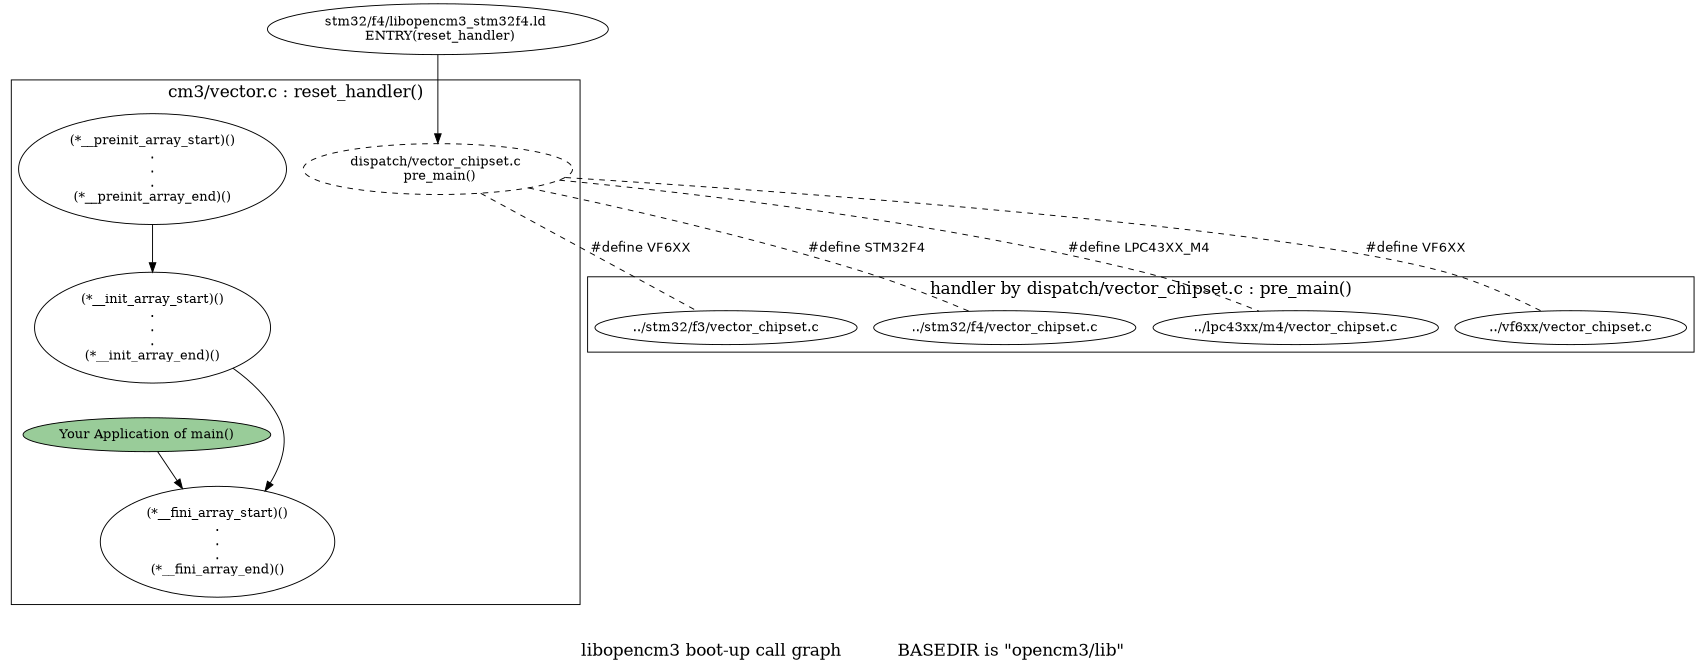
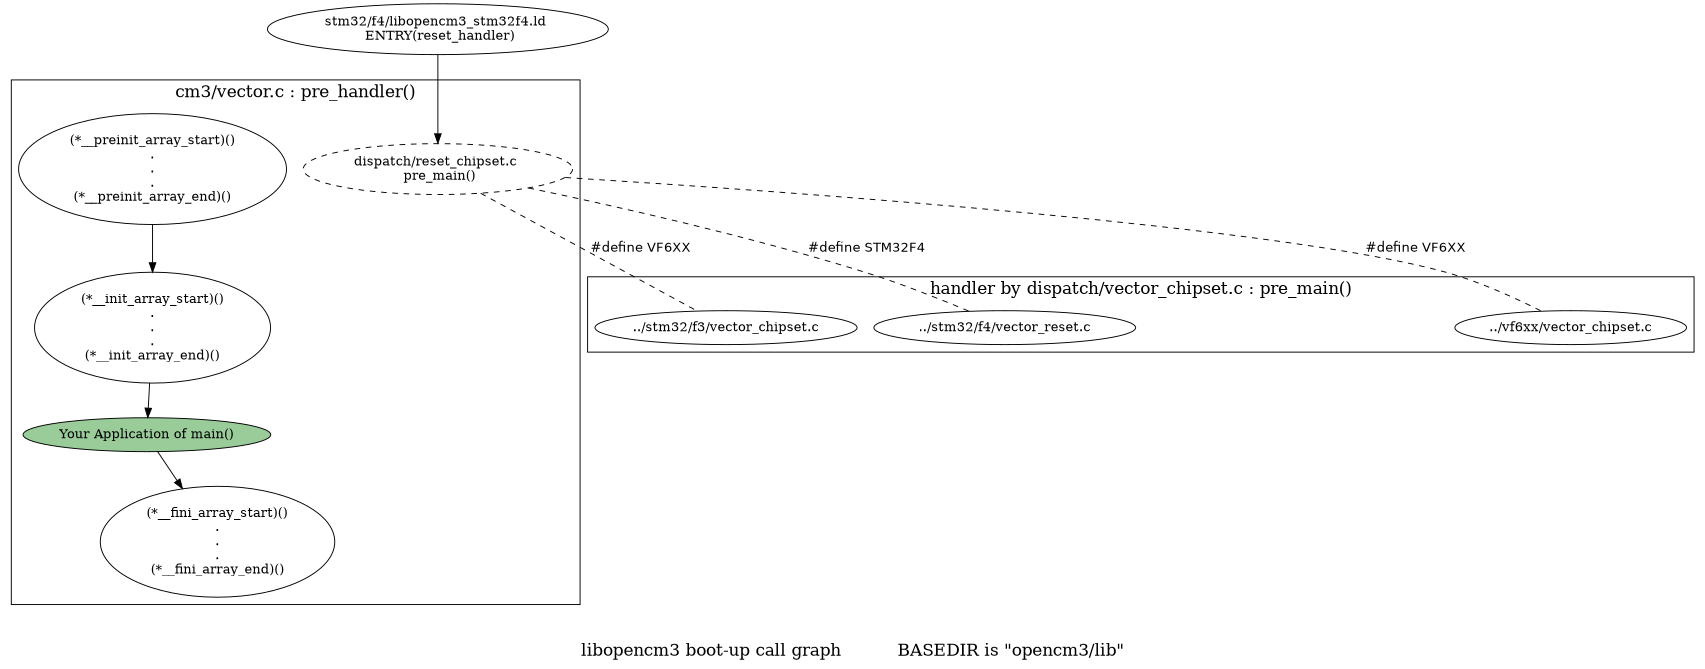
  digraph {
    compound=true
    fontsize=18
    label="libopencm3 boot-up call graph		BASEDIR is \"opencm3/lib\""
-   n1 [label="dispatch/vector_chipset.c \n pre_main()" style=dashed]
+   n1 [label="dispatch/reset_chipset.c \n pre_main()" style=dashed]
    " (*__preinit_array_start)() \n.\n.\n.\n (*__preinit_array_end)() "
    n3 [fillcolor="#99cc99" label="Your Application of main()" style=filled]
    " (*__fini_array_start)() \n.\n.\n.\n (*__fini_array_end)() "
    " (*__init_array_start)() \n.\n.\n.\n (*__init_array_end)() "
    "../stm32/f3/vector_chipset.c"
-   "../stm32/f4/vector_chipset.c"
-   "../lpc43xx/m4/vector_chipset.c"
+   "../stm32/f4/vector_chipset.c" [label="../stm32/f4/vector_reset.c"]
    "../vf6xx/vector_chipset.c"
    n10 [label="stm32/f4/libopencm3_stm32f4.ld \n ENTRY(reset_handler)"]
    subgraph cluster_1 {
-     label="cm3/vector.c : reset_handler()"
+     label="cm3/vector.c : pre_handler()"
      shape=circle
      n1
      " (*__preinit_array_start)() \n.\n.\n.\n (*__preinit_array_end)() "
      n3
      " (*__fini_array_start)() \n.\n.\n.\n (*__fini_array_end)() "
      " (*__init_array_start)() \n.\n.\n.\n (*__init_array_end)() "
    }
    subgraph cluster_2 {
      label="handler by dispatch/vector_chipset.c : pre_main()"
      "../stm32/f3/vector_chipset.c"
      "../stm32/f4/vector_chipset.c"
-     "../lpc43xx/m4/vector_chipset.c"
      "../vf6xx/vector_chipset.c"
    }
    n1 -> "../stm32/f3/vector_chipset.c" [dir=none fontname=Helvetica label="#define VF6XX" style=dashed]
    n1 -> "../stm32/f4/vector_chipset.c" [dir=none fontname=Helvetica label="#define STM32F4" style=dashed]
-   n1 -> "../lpc43xx/m4/vector_chipset.c" [dir=none fontname=Helvetica label="#define LPC43XX_M4" style=dashed]
    n1 -> "../vf6xx/vector_chipset.c" [dir=none fontname=Helvetica label="#define VF6XX" style=dashed]
    " (*__preinit_array_start)() \n.\n.\n.\n (*__preinit_array_end)() " -> " (*__init_array_start)() \n.\n.\n.\n (*__init_array_end)() "
    n3 -> " (*__fini_array_start)() \n.\n.\n.\n (*__fini_array_end)() "
-   " (*__init_array_start)() \n.\n.\n.\n (*__init_array_end)() " -> " (*__fini_array_start)() \n.\n.\n.\n (*__fini_array_end)() "
+   " (*__init_array_start)() \n.\n.\n.\n (*__init_array_end)() " -> n3
    n10 -> n1
  }
